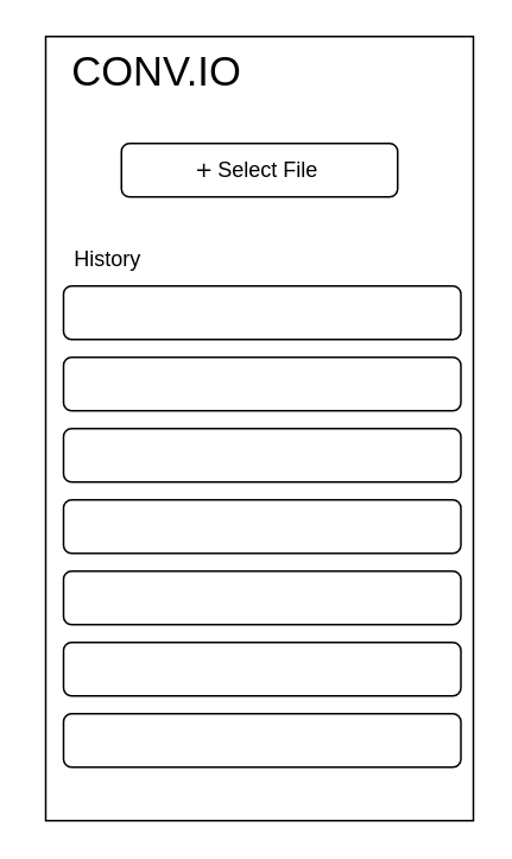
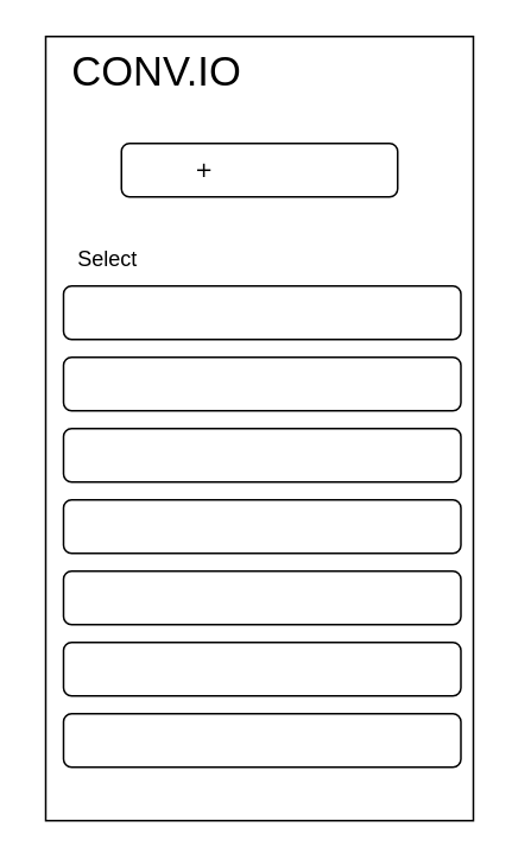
  <mxCell id="0" />
  <mxCell id="1" parent="0" />
  <mxCell id="2" value="" style="group" vertex="1" connectable="0" parent="1"><mxGeometry x="20" y="20" width="245" height="440" as="geometry" /></mxCell>
  <mxCell id="3" value="" style="rounded=0;whiteSpace=wrap;html=1;" vertex="1" parent="2"><mxGeometry x="5" width="240" height="440" as="geometry" /></mxCell>
  <mxCell id="4" value="CONV.IO" style="text;html=1;align=center;verticalAlign=middle;whiteSpace=wrap;rounded=0;fontSize=23;" vertex="1" parent="2"><mxGeometry width="135" height="40" as="geometry" /></mxCell>
  <mxCell id="5" value="" style="group" vertex="1" connectable="0" parent="2"><mxGeometry x="47.5" y="60" width="155" height="30" as="geometry" /></mxCell>
  <mxCell id="6" value="" style="rounded=1;whiteSpace=wrap;html=1;" vertex="1" parent="5"><mxGeometry width="155" height="30" as="geometry" /></mxCell>
  <mxCell id="7" value="" style="group" vertex="1" connectable="0" parent="5"><mxGeometry x="42.5" width="70" height="30" as="geometry" /></mxCell>
- <mxCell id="8" value="Select File" style="text;html=1;align=center;verticalAlign=middle;whiteSpace=wrap;rounded=0;" vertex="1" parent="7"><mxGeometry x="10" width="60" height="30" as="geometry" /></mxCell>
  <mxCell id="9" value="" style="shape=cross;whiteSpace=wrap;html=1;fillStyle=solid;fillColor=light-dark(#FFFFFF,#FFFFFF);size=0;" vertex="1" parent="7"><mxGeometry y="11.25" width="7.5" height="7.5" as="geometry" /></mxCell>
- <mxCell id="10" value="History" style="text;html=1;align=center;verticalAlign=middle;whiteSpace=wrap;rounded=0;" vertex="1" parent="2"><mxGeometry x="10" y="110" width="60" height="30" as="geometry" /></mxCell>
+ <mxCell id="10" value="Select" style="text;html=1;align=center;verticalAlign=middle;whiteSpace=wrap;rounded=0;" vertex="1" parent="2"><mxGeometry x="10" y="110" width="60" height="30" as="geometry" /></mxCell>
  <mxCell id="11" value="" style="rounded=1;whiteSpace=wrap;html=1;" vertex="1" parent="2"><mxGeometry x="15" y="140" width="223" height="30" as="geometry" /></mxCell>
  <mxCell id="12" value="" style="rounded=1;whiteSpace=wrap;html=1;" vertex="1" parent="2"><mxGeometry x="15" y="180" width="223" height="30" as="geometry" /></mxCell>
  <mxCell id="13" value="" style="rounded=1;whiteSpace=wrap;html=1;" vertex="1" parent="2"><mxGeometry x="15" y="220" width="223" height="30" as="geometry" /></mxCell>
  <mxCell id="14" value="" style="rounded=1;whiteSpace=wrap;html=1;" vertex="1" parent="2"><mxGeometry x="15" y="260" width="223" height="30" as="geometry" /></mxCell>
  <mxCell id="15" value="" style="rounded=1;whiteSpace=wrap;html=1;" vertex="1" parent="2"><mxGeometry x="15" y="300" width="223" height="30" as="geometry" /></mxCell>
  <mxCell id="16" value="" style="rounded=1;whiteSpace=wrap;html=1;" vertex="1" parent="2"><mxGeometry x="15" y="340" width="223" height="30" as="geometry" /></mxCell>
  <mxCell id="17" value="" style="rounded=1;whiteSpace=wrap;html=1;" vertex="1" parent="2"><mxGeometry x="15" y="380" width="223" height="30" as="geometry" /></mxCell>
